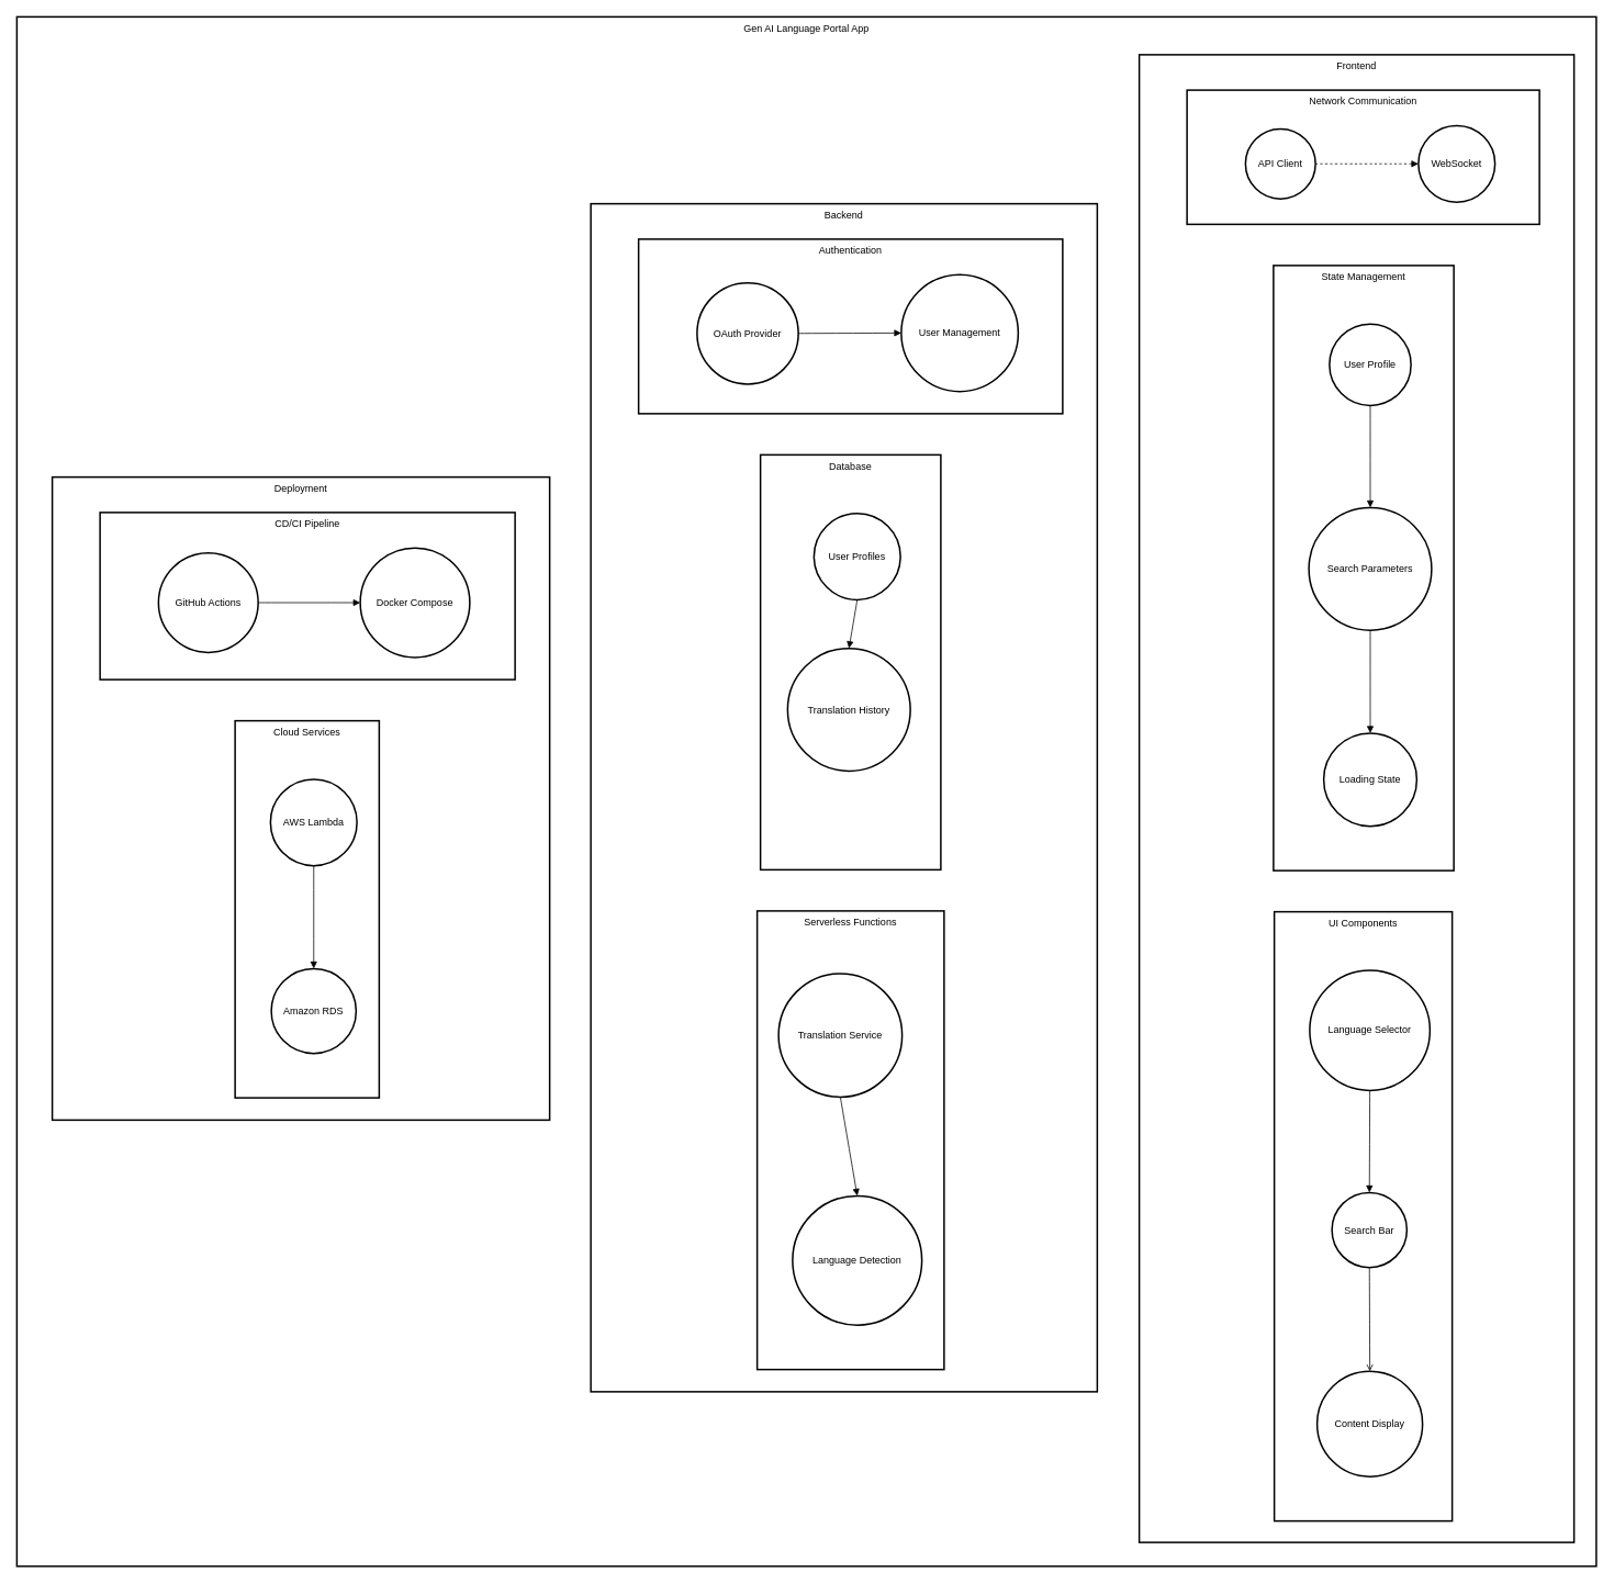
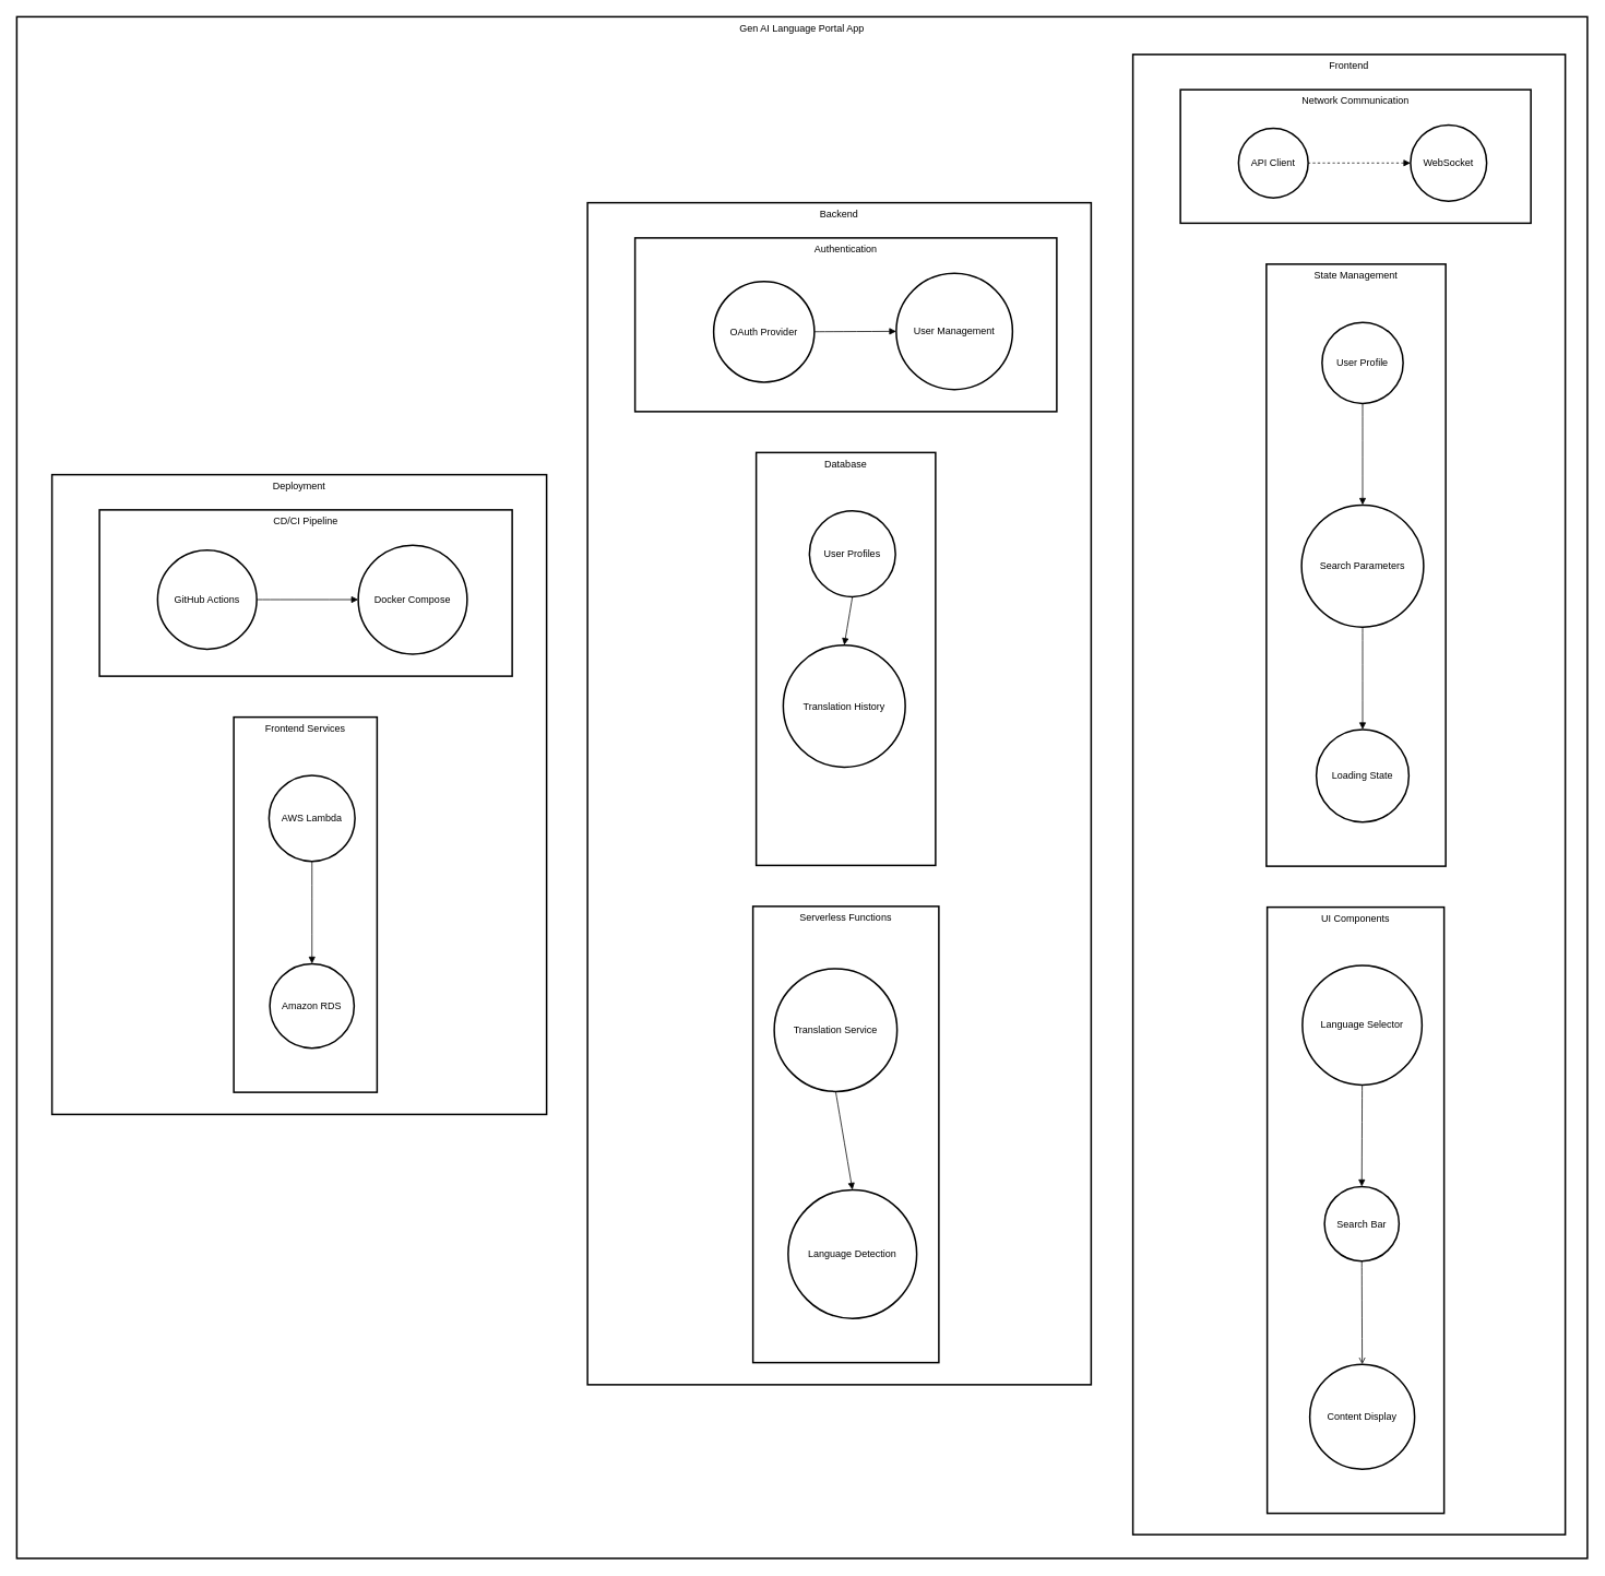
  <mxCell id="0" />
  <mxCell id="1" parent="0" />
  <mxCell id="2" value="Gen AI Language Portal App" style="whiteSpace=wrap;strokeWidth=2;verticalAlign=top;" vertex="1" parent="1"><mxGeometry x="20" y="20" width="1918" height="1882" as="geometry" /></mxCell>
  <mxCell id="3" value="Deployment" style="whiteSpace=wrap;strokeWidth=2;verticalAlign=top;" vertex="1" parent="2"><mxGeometry x="43" y="559" width="604" height="781" as="geometry" /></mxCell>
  <mxCell id="4" value="CD/CI Pipeline" style="whiteSpace=wrap;strokeWidth=2;verticalAlign=top;" vertex="1" parent="3"><mxGeometry x="58" y="43" width="504" height="203" as="geometry" /></mxCell>
  <mxCell id="5" value="GitHub Actions" style="ellipse;aspect=fixed;strokeWidth=2;whiteSpace=wrap;" vertex="1" parent="4"><mxGeometry x="71" y="49" width="121" height="121" as="geometry" /></mxCell>
  <mxCell id="6" value="Docker Compose" style="ellipse;aspect=fixed;strokeWidth=2;whiteSpace=wrap;" vertex="1" parent="4"><mxGeometry x="316" y="43" width="133" height="133" as="geometry" /></mxCell>
  <mxCell id="7" value="" style="curved=1;startArrow=none;endArrow=block;exitX=0.99;exitY=0.5;entryX=0;entryY=0.5;" edge="1" parent="4" source="5" target="6"><mxGeometry relative="1" as="geometry"><Array as="points" /></mxGeometry></mxCell>
- <mxCell id="8" value="Cloud Services" style="whiteSpace=wrap;strokeWidth=2;verticalAlign=top;" vertex="1" parent="3"><mxGeometry x="222" y="296" width="175" height="458" as="geometry" /></mxCell>
+ <mxCell id="8" value="Frontend Services" style="whiteSpace=wrap;strokeWidth=2;verticalAlign=top;" vertex="1" parent="3"><mxGeometry x="222" y="296" width="175" height="458" as="geometry" /></mxCell>
  <mxCell id="9" value="AWS Lambda" style="ellipse;aspect=fixed;strokeWidth=2;whiteSpace=wrap;" vertex="1" parent="8"><mxGeometry x="43" y="71" width="105" height="105" as="geometry" /></mxCell>
  <mxCell id="10" value="Amazon RDS" style="ellipse;aspect=fixed;strokeWidth=2;whiteSpace=wrap;" vertex="1" parent="8"><mxGeometry x="44" y="301" width="103" height="103" as="geometry" /></mxCell>
  <mxCell id="11" value="" style="curved=1;startArrow=none;endArrow=block;exitX=0.5;exitY=1;entryX=0.5;entryY=0;" edge="1" parent="8" source="9" target="10"><mxGeometry relative="1" as="geometry"><Array as="points" /></mxGeometry></mxCell>
  <mxCell id="12" value="Backend" style="whiteSpace=wrap;strokeWidth=2;verticalAlign=top;" vertex="1" parent="2"><mxGeometry x="697" y="227" width="615" height="1443" as="geometry" /></mxCell>
  <mxCell id="13" value="Authentication" style="whiteSpace=wrap;strokeWidth=2;verticalAlign=top;" vertex="1" parent="12"><mxGeometry x="58" y="43" width="515" height="212" as="geometry" /></mxCell>
- <mxCell id="14" value="OAuth Provider" style="ellipse;aspect=fixed;strokeWidth=2;whiteSpace=wrap;" vertex="1" parent="13"><mxGeometry x="71" y="53" width="123" height="123" as="geometry" /></mxCell>
+ <mxCell id="14" value="OAuth Provider" style="ellipse;aspect=fixed;strokeWidth=2;whiteSpace=wrap;" vertex="1" parent="13"><mxGeometry x="96" y="53" width="123" height="123" as="geometry" /></mxCell>
  <mxCell id="15" value="User Management" style="ellipse;aspect=fixed;strokeWidth=2;whiteSpace=wrap;" vertex="1" parent="13"><mxGeometry x="319" y="43" width="142" height="142" as="geometry" /></mxCell>
  <mxCell id="16" value="" style="curved=1;startArrow=none;endArrow=block;exitX=1;exitY=0.5;entryX=0;entryY=0.5;" edge="1" parent="13" source="14" target="15"><mxGeometry relative="1" as="geometry"><Array as="points" /></mxGeometry></mxCell>
  <mxCell id="17" value="Database" style="whiteSpace=wrap;strokeWidth=2;verticalAlign=top;" vertex="1" parent="12"><mxGeometry x="206" y="305" width="219" height="504" as="geometry" /></mxCell>
  <mxCell id="18" value="User Profiles" style="ellipse;aspect=fixed;strokeWidth=2;whiteSpace=wrap;" vertex="1" parent="17"><mxGeometry x="65" y="71" width="105" height="105" as="geometry" /></mxCell>
  <mxCell id="19" value="Translation History" style="ellipse;aspect=fixed;strokeWidth=2;whiteSpace=wrap;" vertex="1" parent="17"><mxGeometry x="33" y="235" width="149" height="149" as="geometry" /></mxCell>
  <mxCell id="20" value="" style="curved=1;startArrow=none;endArrow=block;exitX=0.5;exitY=1;entryX=0.5;entryY=0;" edge="1" parent="17" source="18" target="19"><mxGeometry relative="1" as="geometry"><Array as="points" /></mxGeometry></mxCell>
  <mxCell id="21" value="Serverless Functions" style="whiteSpace=wrap;strokeWidth=2;verticalAlign=top;" vertex="1" parent="12"><mxGeometry x="202" y="859" width="227" height="557" as="geometry" /></mxCell>
  <mxCell id="22" value="Translation Service" style="ellipse;aspect=fixed;strokeWidth=2;whiteSpace=wrap;" vertex="1" parent="21"><mxGeometry x="26" y="76" width="150" height="150" as="geometry" /></mxCell>
  <mxCell id="23" value="Language Detection" style="ellipse;aspect=fixed;strokeWidth=2;whiteSpace=wrap;" vertex="1" parent="21"><mxGeometry x="43" y="346" width="157" height="157" as="geometry" /></mxCell>
  <mxCell id="24" value="" style="curved=1;startArrow=none;endArrow=block;exitX=0.5;exitY=1;entryX=0.5;entryY=0;" edge="1" parent="21" source="22" target="23"><mxGeometry relative="1" as="geometry"><Array as="points" /></mxGeometry></mxCell>
  <mxCell id="25" value="Frontend" style="whiteSpace=wrap;strokeWidth=2;verticalAlign=top;" vertex="1" parent="2"><mxGeometry x="1363" y="46" width="528" height="1807" as="geometry" /></mxCell>
  <mxCell id="26" value="Network Communication" style="whiteSpace=wrap;strokeWidth=2;verticalAlign=top;" vertex="1" parent="25"><mxGeometry x="58" y="43" width="428" height="163" as="geometry" /></mxCell>
  <mxCell id="27" value="API Client" style="ellipse;aspect=fixed;strokeWidth=2;whiteSpace=wrap;" vertex="1" parent="26"><mxGeometry x="71" y="47" width="85" height="85" as="geometry" /></mxCell>
  <mxCell id="28" value="WebSocket" style="ellipse;aspect=fixed;strokeWidth=2;whiteSpace=wrap;" vertex="1" parent="26"><mxGeometry x="281" y="43" width="93" height="93" as="geometry" /></mxCell>
  <mxCell id="29" value="" style="curved=1;startArrow=none;endArrow=block;exitX=1;exitY=0.5;entryX=0;entryY=0.5;dashed=1;" edge="1" parent="26" source="27" target="28"><mxGeometry relative="1" as="geometry"><Array as="points" /></mxGeometry></mxCell>
  <mxCell id="30" value="State Management" style="whiteSpace=wrap;strokeWidth=2;verticalAlign=top;" vertex="1" parent="25"><mxGeometry x="163" y="256" width="219" height="735" as="geometry" /></mxCell>
  <mxCell id="31" value="User Profile" style="ellipse;aspect=fixed;strokeWidth=2;whiteSpace=wrap;" vertex="1" parent="30"><mxGeometry x="68" y="71" width="99" height="99" as="geometry" /></mxCell>
  <mxCell id="32" value="Search Parameters" style="ellipse;aspect=fixed;strokeWidth=2;whiteSpace=wrap;" vertex="1" parent="30"><mxGeometry x="43" y="294" width="149" height="149" as="geometry" /></mxCell>
  <mxCell id="33" value="Loading State" style="ellipse;aspect=fixed;strokeWidth=2;whiteSpace=wrap;" vertex="1" parent="30"><mxGeometry x="61" y="568" width="113" height="113" as="geometry" /></mxCell>
  <mxCell id="34" value="" style="curved=1;startArrow=none;endArrow=block;exitX=0.5;exitY=0.99;entryX=0.5;entryY=0;" edge="1" parent="30" source="31" target="32"><mxGeometry relative="1" as="geometry"><Array as="points" /></mxGeometry></mxCell>
  <mxCell id="35" value="" style="curved=1;startArrow=none;endArrow=block;exitX=0.5;exitY=1;entryX=0.5;entryY=0;" edge="1" parent="30" source="32" target="33"><mxGeometry relative="1" as="geometry"><Array as="points" /></mxGeometry></mxCell>
  <mxCell id="36" value="UI Components" style="whiteSpace=wrap;strokeWidth=2;verticalAlign=top;" vertex="1" parent="25"><mxGeometry x="164" y="1041" width="216" height="740" as="geometry" /></mxCell>
  <mxCell id="37" value="Language Selector" style="ellipse;aspect=fixed;strokeWidth=2;whiteSpace=wrap;" vertex="1" parent="36"><mxGeometry x="43" y="71" width="146" height="146" as="geometry" /></mxCell>
  <mxCell id="38" value="Search Bar" style="ellipse;aspect=fixed;strokeWidth=2;whiteSpace=wrap;" vertex="1" parent="36"><mxGeometry x="70" y="341" width="91" height="91" as="geometry" /></mxCell>
  <mxCell id="39" value="Content Display" style="ellipse;aspect=fixed;strokeWidth=2;whiteSpace=wrap;" vertex="1" parent="36"><mxGeometry x="52" y="558" width="128" height="128" as="geometry" /></mxCell>
  <mxCell id="40" value="" style="curved=1;startArrow=none;endArrow=block;exitX=0.5;exitY=1;entryX=0.51;entryY=0;" edge="1" parent="36" source="37" target="38"><mxGeometry relative="1" as="geometry"><Array as="points" /></mxGeometry></mxCell>
  <mxCell id="41" value="" style="curved=1;startArrow=none;endArrow=open;exitX=0.51;exitY=1.01;entryX=0.5;entryY=0;" edge="1" parent="36" source="38" target="39"><mxGeometry relative="1" as="geometry"><Array as="points" /></mxGeometry></mxCell>
